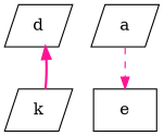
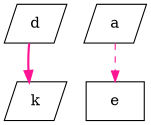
  digraph {
    fontname="DejaVu Serif"
    node [fontname="DejaVu Serif" shape=parallelogram]
    edge [color=deeppink fontname="DejaVu Serif"]
    d
    k
    e [shape=box]
    a
-   k -> d [style=bold]
+   d -> k [style=bold]
    a -> e [style=dashed]
  }
